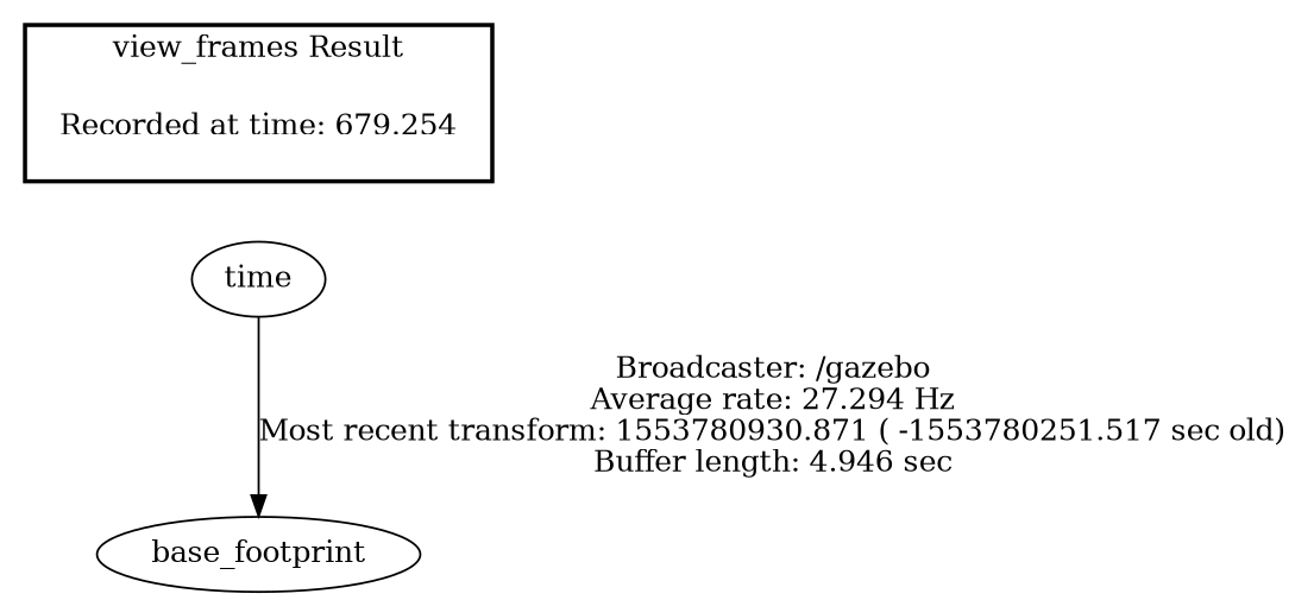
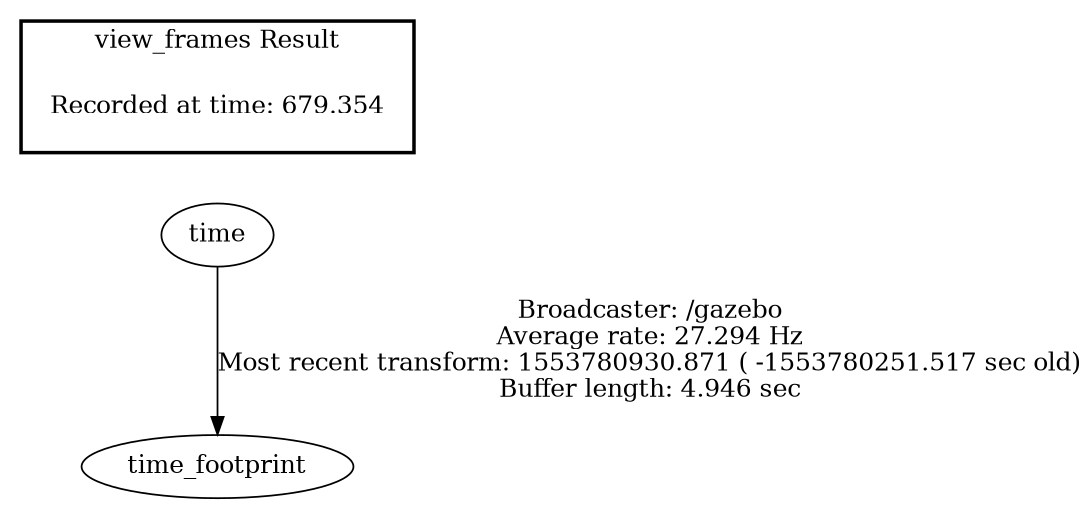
  digraph {
-   "Recorded at time: 679.354" [shape=plaintext label="Recorded at time: 679.254"]
+   "Recorded at time: 679.354" [shape=plaintext]
    n2 [label=time]
-   base_footprint
+   base_footprint [label=time_footprint]
    subgraph cluster_1 {
      color=black
      label="view_frames Result"
      style=bold
      "Recorded at time: 679.354"
    }
    "Recorded at time: 679.354" -> n2 [style=invis]
    n2 -> base_footprint [label="Broadcaster: /gazebo\nAverage rate: 27.294 Hz\nMost recent transform: 1553780930.871 ( -1553780251.517 sec old)\nBuffer length: 4.946 sec\n"]
  }
